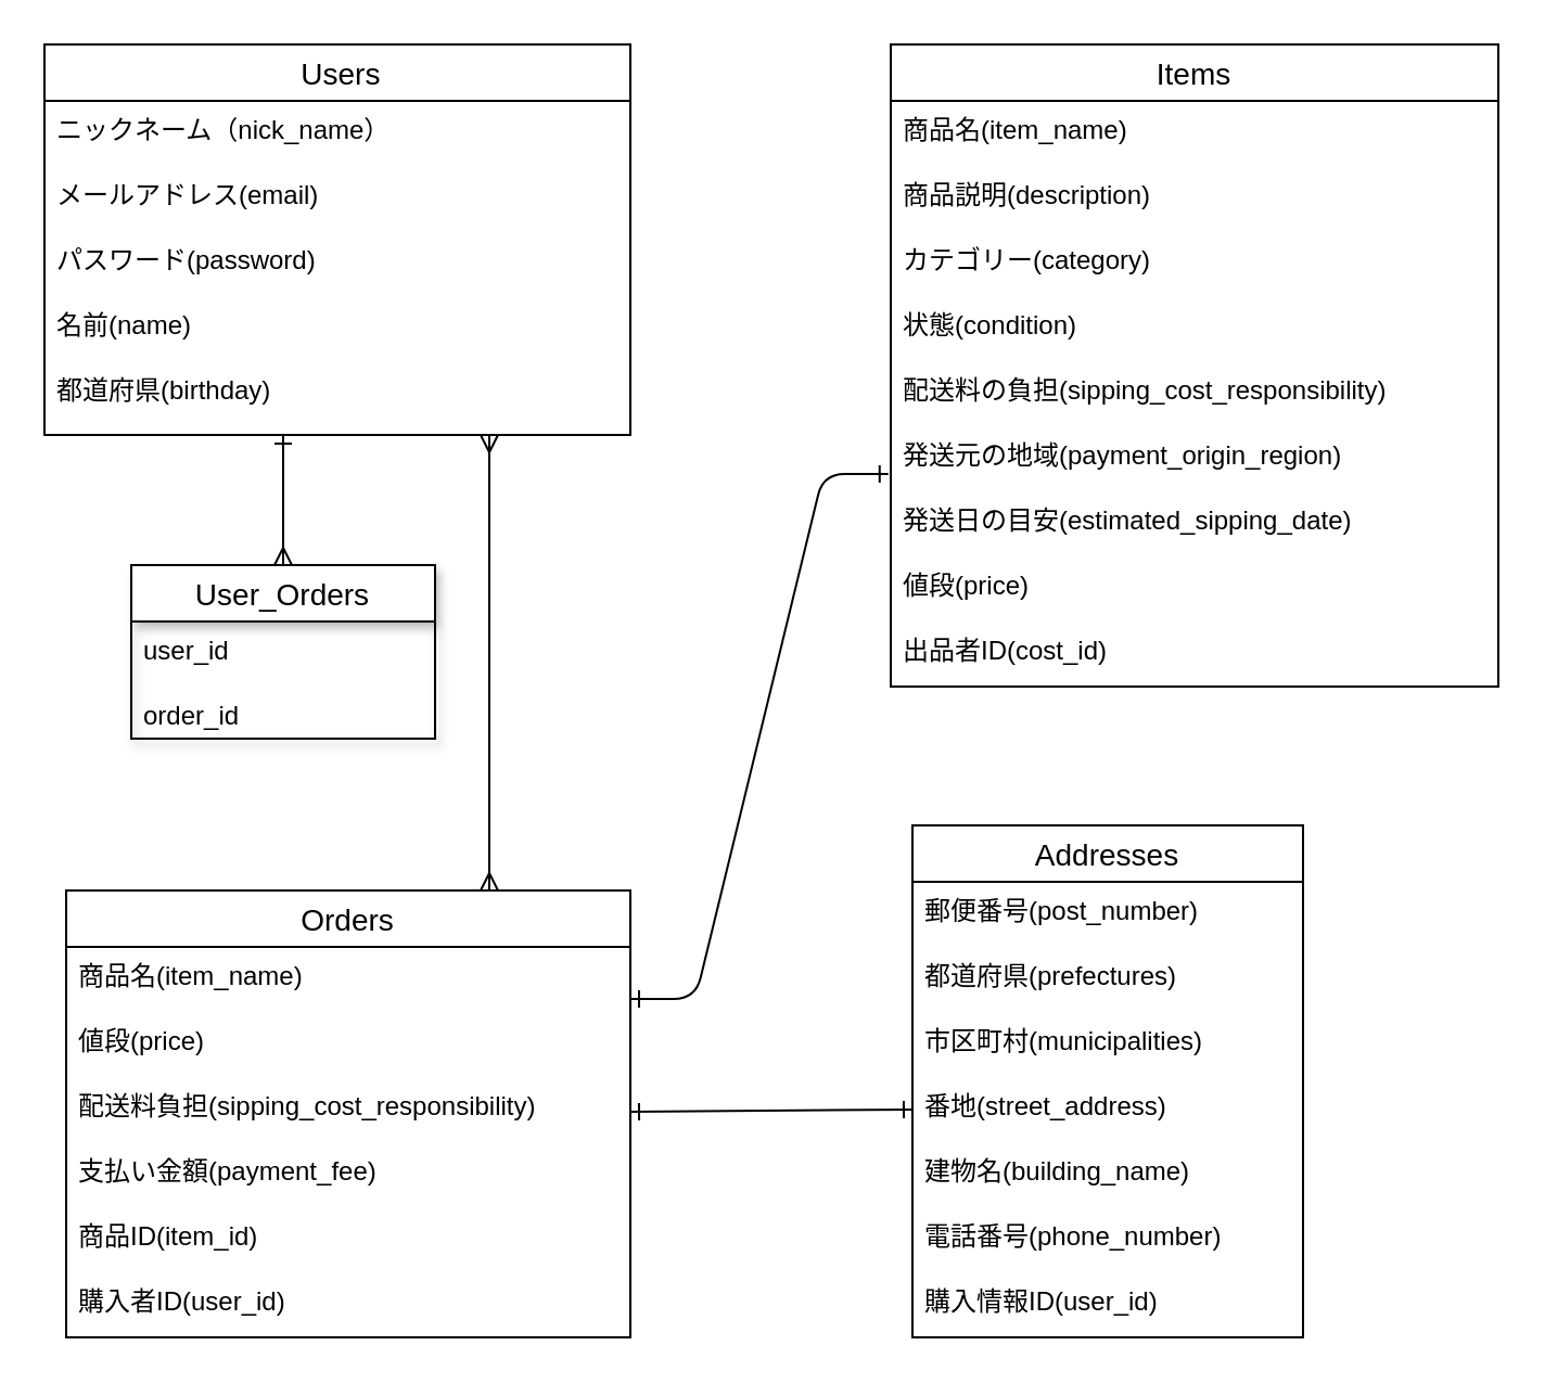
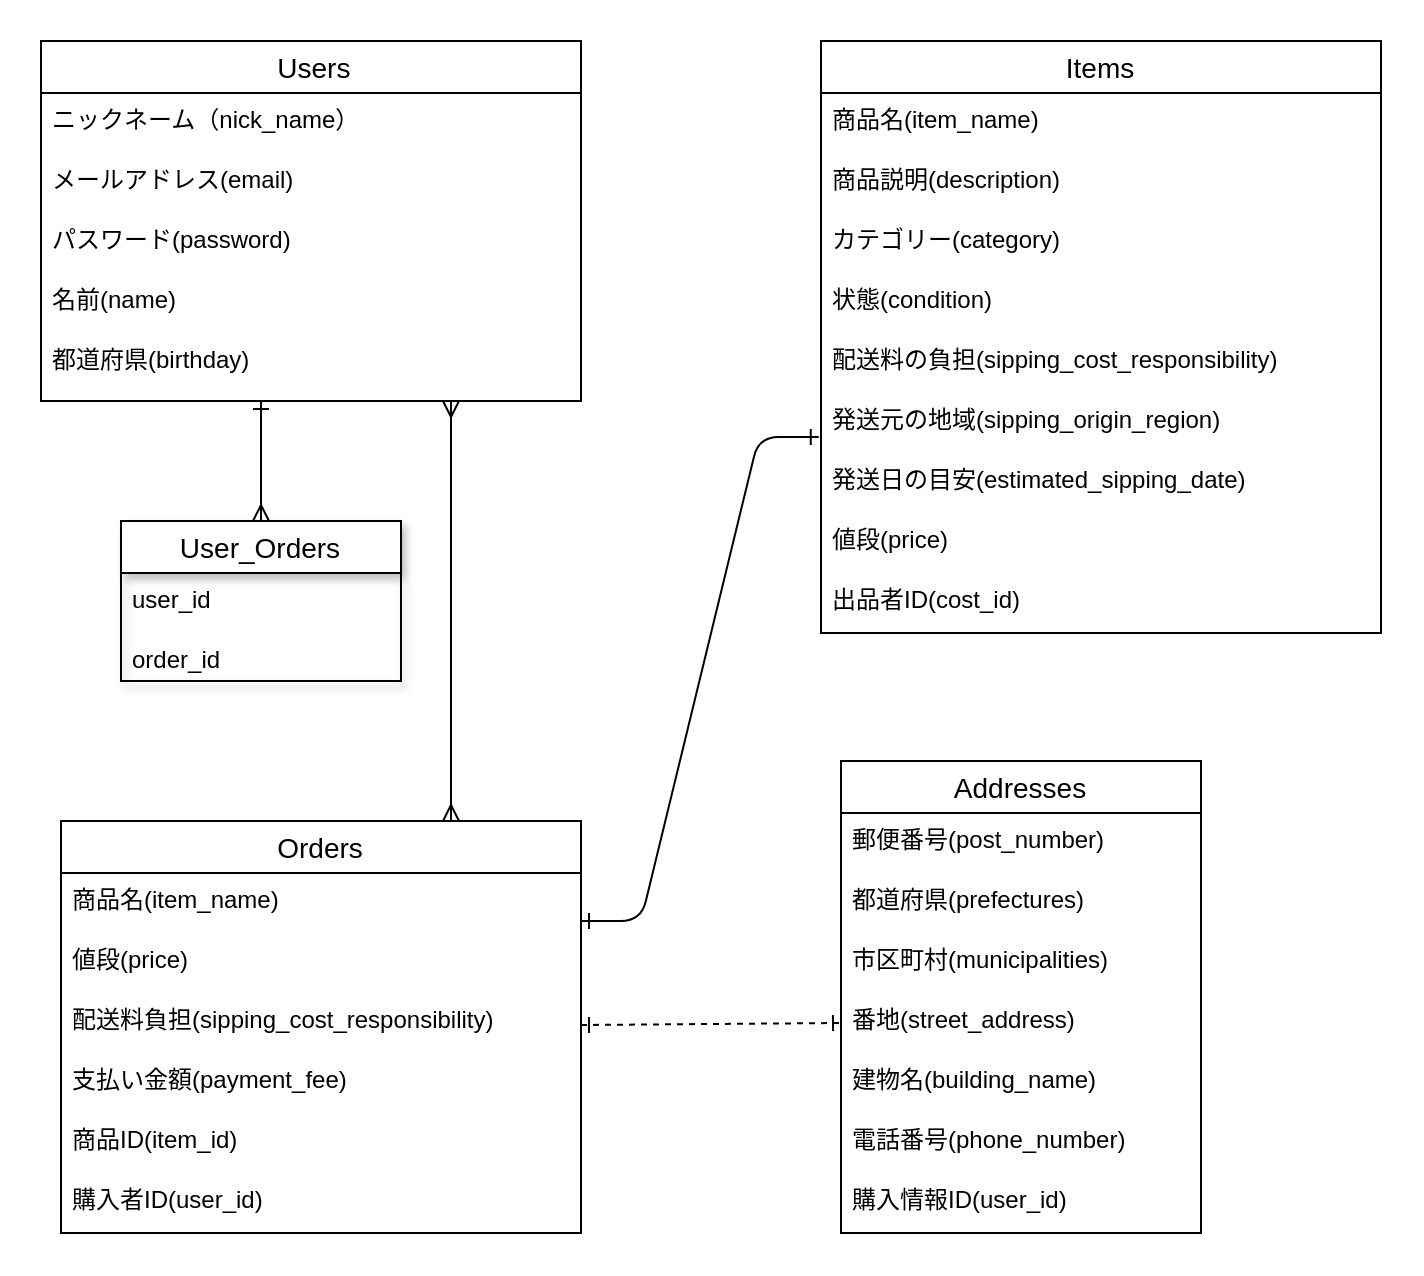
  <mxCell id="0" />
  <mxCell id="1" parent="0" />
  <mxCell id="2" value=" Users" style="swimlane;fontStyle=0;childLayout=stackLayout;horizontal=1;startSize=26;horizontalStack=0;resizeParent=1;resizeParentMax=0;resizeLast=0;collapsible=1;marginBottom=0;align=center;fontSize=14;" parent="1" vertex="1"><mxGeometry x="20" y="20" width="270" height="180" as="geometry" /></mxCell>
  <mxCell id="3" value="ニックネーム（nick_name）" style="text;strokeColor=none;fillColor=none;spacingLeft=4;spacingRight=4;overflow=hidden;rotatable=0;points=[[0,0.5],[1,0.5]];portConstraint=eastwest;fontSize=12;" parent="2" vertex="1"><mxGeometry y="26" width="270" height="30" as="geometry" /></mxCell>
  <mxCell id="4" value="メールアドレス(email)" style="text;strokeColor=none;fillColor=none;spacingLeft=4;spacingRight=4;overflow=hidden;rotatable=0;points=[[0,0.5],[1,0.5]];portConstraint=eastwest;fontSize=12;" parent="2" vertex="1"><mxGeometry y="56" width="270" height="30" as="geometry" /></mxCell>
  <mxCell id="5" value="パスワード(password)" style="text;strokeColor=none;fillColor=none;spacingLeft=4;spacingRight=4;overflow=hidden;rotatable=0;points=[[0,0.5],[1,0.5]];portConstraint=eastwest;fontSize=12;" parent="2" vertex="1"><mxGeometry y="86" width="270" height="30" as="geometry" /></mxCell>
  <mxCell id="6" value="名前(name)" style="text;strokeColor=none;fillColor=none;spacingLeft=4;spacingRight=4;overflow=hidden;rotatable=0;points=[[0,0.5],[1,0.5]];portConstraint=eastwest;fontSize=12;" parent="2" vertex="1"><mxGeometry y="116" width="270" height="30" as="geometry" /></mxCell>
  <mxCell id="7" value="都道府県(birthday)" style="text;strokeColor=none;fillColor=none;spacingLeft=4;spacingRight=4;overflow=hidden;rotatable=0;points=[[0,0.5],[1,0.5]];portConstraint=eastwest;fontSize=12;" parent="2" vertex="1"><mxGeometry y="146" width="270" height="34" as="geometry" /></mxCell>
  <mxCell id="8" value="Items" style="swimlane;fontStyle=0;childLayout=stackLayout;horizontal=1;startSize=26;horizontalStack=0;resizeParent=1;resizeParentMax=0;resizeLast=0;collapsible=1;marginBottom=0;align=center;fontSize=14;" parent="1" vertex="1"><mxGeometry x="410" y="20" width="280" height="296" as="geometry" /></mxCell>
  <mxCell id="9" value="商品名(item_name)" style="text;strokeColor=none;fillColor=none;spacingLeft=4;spacingRight=4;overflow=hidden;rotatable=0;points=[[0,0.5],[1,0.5]];portConstraint=eastwest;fontSize=12;" parent="8" vertex="1"><mxGeometry y="26" width="280" height="30" as="geometry" /></mxCell>
  <mxCell id="10" value="商品説明(description)" style="text;strokeColor=none;fillColor=none;spacingLeft=4;spacingRight=4;overflow=hidden;rotatable=0;points=[[0,0.5],[1,0.5]];portConstraint=eastwest;fontSize=12;" parent="8" vertex="1"><mxGeometry y="56" width="280" height="30" as="geometry" /></mxCell>
  <mxCell id="11" value="カテゴリー(category)" style="text;strokeColor=none;fillColor=none;spacingLeft=4;spacingRight=4;overflow=hidden;rotatable=0;points=[[0,0.5],[1,0.5]];portConstraint=eastwest;fontSize=12;" parent="8" vertex="1"><mxGeometry y="86" width="280" height="30" as="geometry" /></mxCell>
  <mxCell id="12" value="状態(condition)" style="text;strokeColor=none;fillColor=none;spacingLeft=4;spacingRight=4;overflow=hidden;rotatable=0;points=[[0,0.5],[1,0.5]];portConstraint=eastwest;fontSize=12;" parent="8" vertex="1"><mxGeometry y="116" width="280" height="30" as="geometry" /></mxCell>
  <mxCell id="13" value="配送料の負担(sipping_cost_responsibility)" style="text;strokeColor=none;fillColor=none;spacingLeft=4;spacingRight=4;overflow=hidden;rotatable=0;points=[[0,0.5],[1,0.5]];portConstraint=eastwest;fontSize=12;" parent="8" vertex="1"><mxGeometry y="146" width="280" height="30" as="geometry" /></mxCell>
- <mxCell id="14" value="発送元の地域(payment_origin_region)" style="text;strokeColor=none;fillColor=none;spacingLeft=4;spacingRight=4;overflow=hidden;rotatable=0;points=[[0,0.5],[1,0.5]];portConstraint=eastwest;fontSize=12;" parent="8" vertex="1"><mxGeometry y="176" width="280" height="30" as="geometry" /></mxCell>
+ <mxCell id="14" value="発送元の地域(sipping_origin_region)" style="text;strokeColor=none;fillColor=none;spacingLeft=4;spacingRight=4;overflow=hidden;rotatable=0;points=[[0,0.5],[1,0.5]];portConstraint=eastwest;fontSize=12;" parent="8" vertex="1"><mxGeometry y="176" width="280" height="30" as="geometry" /></mxCell>
  <mxCell id="15" value="発送日の目安(estimated_sipping_date)" style="text;strokeColor=none;fillColor=none;spacingLeft=4;spacingRight=4;overflow=hidden;rotatable=0;points=[[0,0.5],[1,0.5]];portConstraint=eastwest;fontSize=12;" parent="8" vertex="1"><mxGeometry y="206" width="280" height="30" as="geometry" /></mxCell>
  <mxCell id="16" value="値段(price)" style="text;strokeColor=none;fillColor=none;spacingLeft=4;spacingRight=4;overflow=hidden;rotatable=0;points=[[0,0.5],[1,0.5]];portConstraint=eastwest;fontSize=12;" parent="8" vertex="1"><mxGeometry y="236" width="280" height="30" as="geometry" /></mxCell>
  <mxCell id="17" value="出品者ID(cost_id) " style="text;strokeColor=none;fillColor=none;spacingLeft=4;spacingRight=4;overflow=hidden;rotatable=0;points=[[0,0.5],[1,0.5]];portConstraint=eastwest;fontSize=12;shadow=1;" parent="8" vertex="1"><mxGeometry y="266" width="280" height="30" as="geometry" /></mxCell>
  <mxCell id="18" style="edgeStyle=none;html=1;exitX=0.75;exitY=0;exitDx=0;exitDy=0;startArrow=ERmany;startFill=0;endArrow=ERmany;endFill=0;" edge="1" parent="1" source="20"><mxGeometry relative="1" as="geometry"><mxPoint x="225" y="200" as="targetPoint" /><Array as="points" /></mxGeometry></mxCell>
- <mxCell id="19" style="edgeStyle=none;html=1;entryX=0;entryY=0.5;entryDx=0;entryDy=0;startArrow=ERone;startFill=0;endArrow=ERone;endFill=0;" edge="1" parent="1" source="20" target="31"><mxGeometry relative="1" as="geometry" /></mxCell>
+ <mxCell id="19" style="edgeStyle=none;html=1;entryX=0;entryY=0.5;entryDx=0;entryDy=0;startArrow=ERone;startFill=0;endArrow=ERone;endFill=0;dashed=1;" edge="1" parent="1" source="20" target="31"><mxGeometry relative="1" as="geometry" /></mxCell>
  <mxCell id="20" value="Orders" style="swimlane;fontStyle=0;childLayout=stackLayout;horizontal=1;startSize=26;horizontalStack=0;resizeParent=1;resizeParentMax=0;resizeLast=0;collapsible=1;marginBottom=0;align=center;fontSize=14;" parent="1" vertex="1"><mxGeometry x="30" y="410" width="260" height="206" as="geometry" /></mxCell>
  <mxCell id="21" value="商品名(item_name)" style="text;strokeColor=none;fillColor=none;spacingLeft=4;spacingRight=4;overflow=hidden;rotatable=0;points=[[0,0.5],[1,0.5]];portConstraint=eastwest;fontSize=12;" parent="20" vertex="1"><mxGeometry y="26" width="260" height="30" as="geometry" /></mxCell>
  <mxCell id="22" value="値段(price)" style="text;strokeColor=none;fillColor=none;spacingLeft=4;spacingRight=4;overflow=hidden;rotatable=0;points=[[0,0.5],[1,0.5]];portConstraint=eastwest;fontSize=12;" parent="20" vertex="1"><mxGeometry y="56" width="260" height="30" as="geometry" /></mxCell>
  <mxCell id="23" value="配送料負担(sipping_cost_responsibility)" style="text;strokeColor=none;fillColor=none;spacingLeft=4;spacingRight=4;overflow=hidden;rotatable=0;points=[[0,0.5],[1,0.5]];portConstraint=eastwest;fontSize=12;" parent="20" vertex="1"><mxGeometry y="86" width="260" height="30" as="geometry" /></mxCell>
  <mxCell id="24" value="支払い金額(payment_fee)" style="text;strokeColor=none;fillColor=none;spacingLeft=4;spacingRight=4;overflow=hidden;rotatable=0;points=[[0,0.5],[1,0.5]];portConstraint=eastwest;fontSize=12;" parent="20" vertex="1"><mxGeometry y="116" width="260" height="30" as="geometry" /></mxCell>
  <mxCell id="25" value="商品ID(item_id)" style="text;strokeColor=none;fillColor=none;spacingLeft=4;spacingRight=4;overflow=hidden;rotatable=0;points=[[0,0.5],[1,0.5]];portConstraint=eastwest;fontSize=12;" parent="20" vertex="1"><mxGeometry y="146" width="260" height="30" as="geometry" /></mxCell>
  <mxCell id="26" value="購入者ID(user_id)" style="text;strokeColor=none;fillColor=none;spacingLeft=4;spacingRight=4;overflow=hidden;rotatable=0;points=[[0,0.5],[1,0.5]];portConstraint=eastwest;fontSize=12;" parent="20" vertex="1"><mxGeometry y="176" width="260" height="30" as="geometry" /></mxCell>
  <mxCell id="27" value="Addresses" style="swimlane;fontStyle=0;childLayout=stackLayout;horizontal=1;startSize=26;horizontalStack=0;resizeParent=1;resizeParentMax=0;resizeLast=0;collapsible=1;marginBottom=0;align=center;fontSize=14;" parent="1" vertex="1"><mxGeometry x="420" y="380" width="180" height="236" as="geometry" /></mxCell>
  <mxCell id="28" value="郵便番号(post_number)" style="text;strokeColor=none;fillColor=none;spacingLeft=4;spacingRight=4;overflow=hidden;rotatable=0;points=[[0,0.5],[1,0.5]];portConstraint=eastwest;fontSize=12;" parent="27" vertex="1"><mxGeometry y="26" width="180" height="30" as="geometry" /></mxCell>
  <mxCell id="29" value="都道府県(prefectures)" style="text;strokeColor=none;fillColor=none;spacingLeft=4;spacingRight=4;overflow=hidden;rotatable=0;points=[[0,0.5],[1,0.5]];portConstraint=eastwest;fontSize=12;" parent="27" vertex="1"><mxGeometry y="56" width="180" height="30" as="geometry" /></mxCell>
  <mxCell id="30" value="市区町村(municipalities)" style="text;strokeColor=none;fillColor=none;spacingLeft=4;spacingRight=4;overflow=hidden;rotatable=0;points=[[0,0.5],[1,0.5]];portConstraint=eastwest;fontSize=12;" parent="27" vertex="1"><mxGeometry y="86" width="180" height="30" as="geometry" /></mxCell>
  <mxCell id="31" value="番地(street_address)" style="text;strokeColor=none;fillColor=none;spacingLeft=4;spacingRight=4;overflow=hidden;rotatable=0;points=[[0,0.5],[1,0.5]];portConstraint=eastwest;fontSize=12;" parent="27" vertex="1"><mxGeometry y="116" width="180" height="30" as="geometry" /></mxCell>
  <mxCell id="32" value="建物名(building_name)" style="text;strokeColor=none;fillColor=none;spacingLeft=4;spacingRight=4;overflow=hidden;rotatable=0;points=[[0,0.5],[1,0.5]];portConstraint=eastwest;fontSize=12;" parent="27" vertex="1"><mxGeometry y="146" width="180" height="30" as="geometry" /></mxCell>
  <mxCell id="33" value="電話番号(phone_number)" style="text;strokeColor=none;fillColor=none;spacingLeft=4;spacingRight=4;overflow=hidden;rotatable=0;points=[[0,0.5],[1,0.5]];portConstraint=eastwest;fontSize=12;" parent="27" vertex="1"><mxGeometry y="176" width="180" height="30" as="geometry" /></mxCell>
  <mxCell id="34" value="購入情報ID(user_id)" style="text;strokeColor=none;fillColor=none;spacingLeft=4;spacingRight=4;overflow=hidden;rotatable=0;points=[[0,0.5],[1,0.5]];portConstraint=eastwest;fontSize=12;" parent="27" vertex="1"><mxGeometry y="206" width="180" height="30" as="geometry" /></mxCell>
  <mxCell id="35" style="edgeStyle=none;html=1;startArrow=ERmany;startFill=0;endArrow=ERone;endFill=0;" edge="1" parent="1" source="36"><mxGeometry relative="1" as="geometry"><mxPoint x="130" y="200" as="targetPoint" /></mxGeometry></mxCell>
  <mxCell id="36" value="User_Orders" style="swimlane;fontStyle=0;childLayout=stackLayout;horizontal=1;startSize=26;horizontalStack=0;resizeParent=1;resizeParentMax=0;resizeLast=0;collapsible=1;marginBottom=0;align=center;fontSize=14;shadow=1;" parent="1" vertex="1"><mxGeometry x="60" y="260" width="140" height="80" as="geometry" /></mxCell>
  <mxCell id="37" value="user_id" style="text;strokeColor=none;fillColor=none;spacingLeft=4;spacingRight=4;overflow=hidden;rotatable=0;points=[[0,0.5],[1,0.5]];portConstraint=eastwest;fontSize=12;shadow=1;" parent="36" vertex="1"><mxGeometry y="26" width="140" height="30" as="geometry" /></mxCell>
  <mxCell id="38" value="order_id" style="text;strokeColor=none;fillColor=none;spacingLeft=4;spacingRight=4;overflow=hidden;rotatable=0;points=[[0,0.5],[1,0.5]];portConstraint=eastwest;fontSize=12;shadow=1;" parent="36" vertex="1"><mxGeometry y="56" width="140" height="24" as="geometry" /></mxCell>
  <mxCell id="39" value="" style="edgeStyle=entityRelationEdgeStyle;fontSize=12;html=1;endArrow=ERone;endFill=1;entryX=-0.004;entryY=0.733;entryDx=0;entryDy=0;entryPerimeter=0;startArrow=ERone;startFill=0;" edge="1" parent="1" target="14"><mxGeometry width="100" height="100" relative="1" as="geometry"><mxPoint x="290" y="460" as="sourcePoint" /><mxPoint x="390" y="360" as="targetPoint" /></mxGeometry></mxCell>
